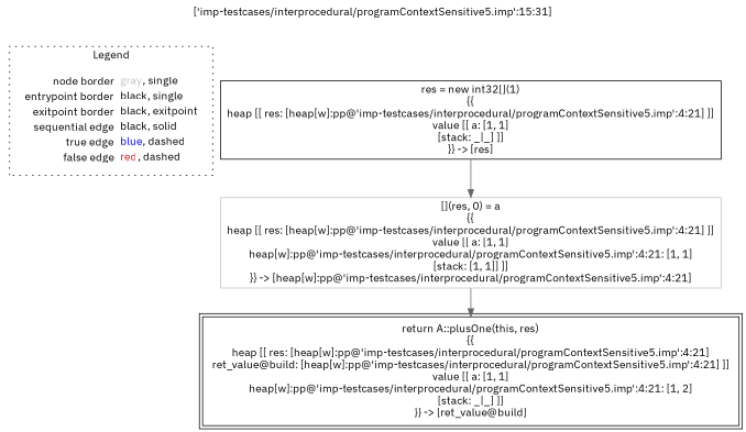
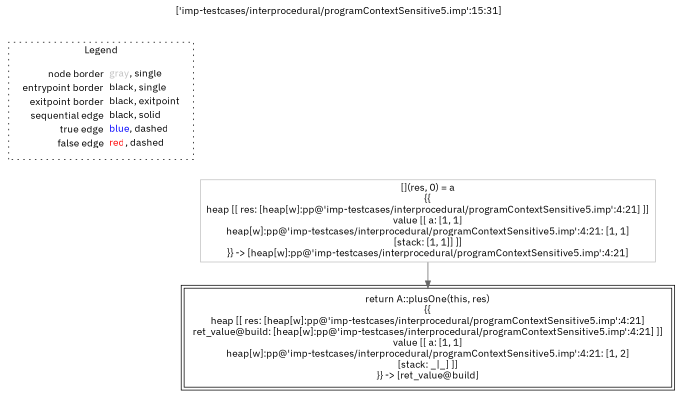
  digraph {
    fontname="IBM Plex Sans"
    label="['imp-testcases/interprocedural/programContextSensitive5.imp':15:31]"
    labelloc=t
    node [fontname="IBM Plex Sans" shape=rect color=black]
    edge [color=gray40 fontname="IBM Plex Sans" style=solid]
    n1 [label=<<table border="0" cellpadding="2" cellspacing="0" cellborder="0"><tr><td align="right">node border&nbsp;</td><td align="left"><font color="gray">gray</font>, single</td></tr><tr><td align="right">entrypoint border&nbsp;</td><td align="left"><font color="black">black</font>, single</td></tr><tr><td align="right">exitpoint border&nbsp;</td><td align="left"><font color="black">black</font>, exitpoint</td></tr><tr><td align="right">sequential edge&nbsp;</td><td align="left"><font color="black">black</font>, solid</td></tr><tr><td align="right">true edge&nbsp;</td><td align="left"><font color="blue">blue</font>, dashed</td></tr><tr><td align="right">false edge&nbsp;</td><td align="left"><font color="red">red</font>, dashed</td></tr></table>> shape=plaintext color=""]
-   n2 [label=<res = new int32[](1)<BR/>{{<BR/>heap [[ res: [heap[w]:pp@'imp-testcases/interprocedural/programContextSensitive5.imp':4:21] ]]<BR/>value [[ a: [1, 1]<BR/>[stack: _|_] ]]<BR/>}} -&gt; [res]>]
    n3 [color=gray label=<[](res, 0) = a<BR/>{{<BR/>heap [[ res: [heap[w]:pp@'imp-testcases/interprocedural/programContextSensitive5.imp':4:21] ]]<BR/>value [[ a: [1, 1]<BR/>heap[w]:pp@'imp-testcases/interprocedural/programContextSensitive5.imp':4:21: [1, 1]<BR/>[stack: [1, 1]] ]]<BR/>}} -&gt; [heap[w]:pp@'imp-testcases/interprocedural/programContextSensitive5.imp':4:21]>]
    n4 [label=<return A::plusOne(this, res)<BR/>{{<BR/>heap [[ res: [heap[w]:pp@'imp-testcases/interprocedural/programContextSensitive5.imp':4:21]<BR/>ret_value@build: [heap[w]:pp@'imp-testcases/interprocedural/programContextSensitive5.imp':4:21] ]]<BR/>value [[ a: [1, 1]<BR/>heap[w]:pp@'imp-testcases/interprocedural/programContextSensitive5.imp':4:21: [1, 2]<BR/>[stack: _|_] ]]<BR/>}} -&gt; [ret_value@build]> peripheries=2]
    subgraph cluster_1 {
      label=Legend
      style=dotted
      n1
    }
-   n2 -> n3
    n3 -> n4
  }
